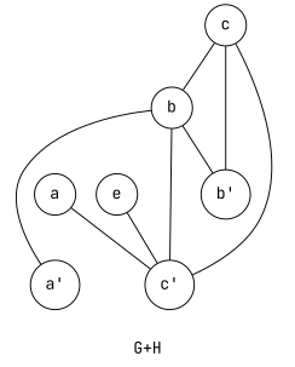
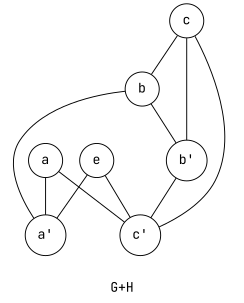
  graph {
    fontname="JetBrains Mono"
    label="G+H"
    splines=true
    node [fontname="JetBrains Mono" shape=circle]
    edge [fontname="JetBrains Mono"]
    a
    "a'"
    "c'"
    b
    "b'"
    c
    e
+   a -- "a'"
    a -- "c'"
    b -- "a'"
-   b -- "c'"
+   "b'" -- "c'"
    b -- "b'"
    c -- "c'"
    c -- b
    c -- "b'"
+   e -- "a'"
    e -- "c'"
  }
